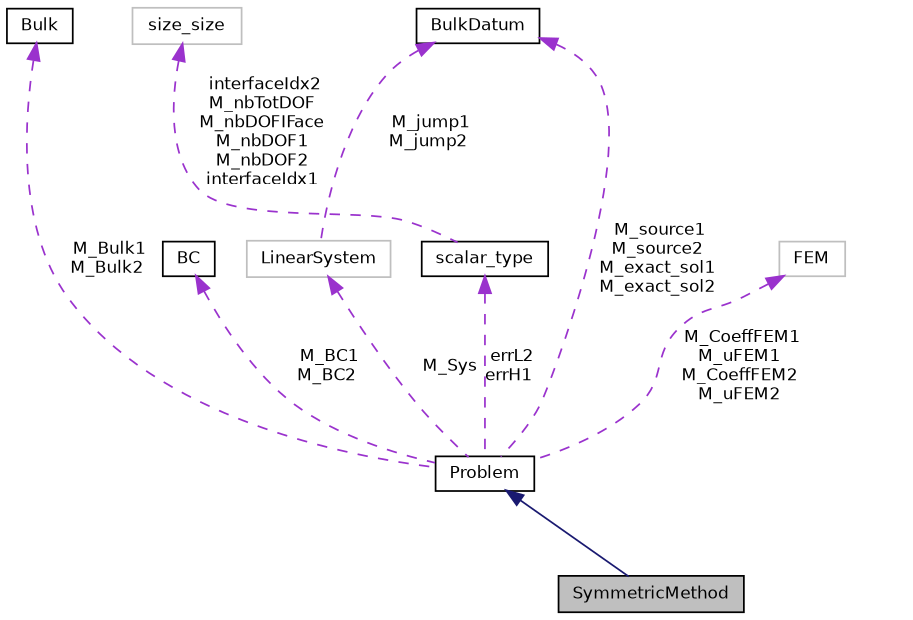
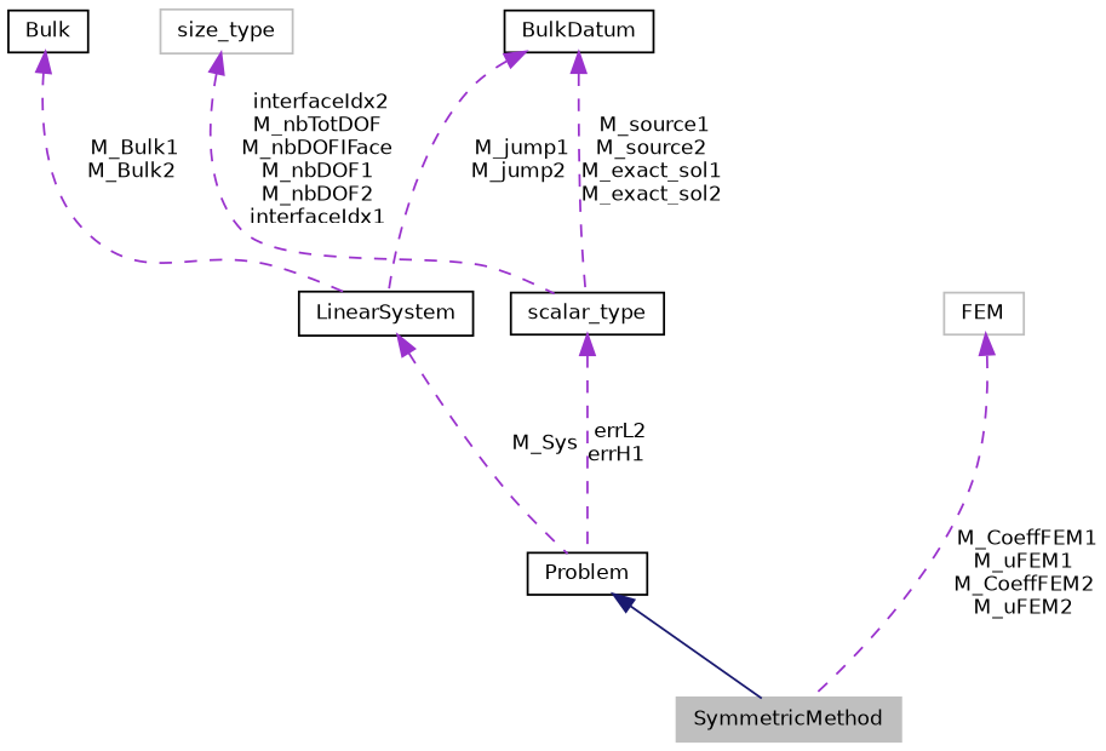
  digraph {
    node [color=black fillcolor=white fontname=Helvetica fontsize=10 shape=record style=filled]
    edge [color=darkorchid3 dir=back fontname=Helvetica fontsize=10 labelfontname=Helvetica labelfontsize=10 style=dashed]
-   n1 [fillcolor=grey75 fontcolor=black height=0.2 label=SymmetricMethod width=0.4]
+   n1 [color=grey75 fillcolor=grey75 fontcolor=black height=0.2 label=SymmetricMethod width=0.4]
    n2 [height=0.2 label=Problem width=0.4]
-   n3 [height=0.2 label=BC width=0.4]
-   n4 [color=grey75 height=0.2 label=LinearSystem width=0.4]
+   n4 [height=0.2 label=LinearSystem width=0.4]
    n5 [height=0.2 label=BulkDatum width=0.4]
    n6 [color=grey75 height=0.2 label=FEM width=0.4]
    n7 [height=0.2 label=scalar_type width=0.4]
-   n8 [color=grey75 height=0.2 label=size_size width=0.4]
+   n8 [color=grey75 height=0.2 label=size_type width=0.4]
    n9 [height=0.2 label=Bulk width=0.4]
    n2 -> n1 [color=midnightblue style=solid]
-   n3 -> n2 [label=" M_BC1\nM_BC2"]
    n4 -> n2 [label=" M_Sys"]
-   n5 -> n2 [label=" M_source1\nM_source2\nM_exact_sol1\nM_exact_sol2"]
+   n5 -> n7 [label=" M_source1\nM_source2\nM_exact_sol1\nM_exact_sol2"]
    n5 -> n4 [label=" M_jump1\nM_jump2"]
-   n6 -> n2 [label=" M_CoeffFEM1\nM_uFEM1\nM_CoeffFEM2\nM_uFEM2"]
+   n6 -> n1 [label=" M_CoeffFEM1\nM_uFEM1\nM_CoeffFEM2\nM_uFEM2"]
    n7 -> n2 [label=" errL2\nerrH1"]
    n8 -> n7 [label=" interfaceIdx2\nM_nbTotDOF\nM_nbDOFIFace\nM_nbDOF1\nM_nbDOF2\ninterfaceIdx1"]
-   n9 -> n2 [label=" M_Bulk1\nM_Bulk2"]
+   n9 -> n4 [label=" M_Bulk1\nM_Bulk2"]
  }
